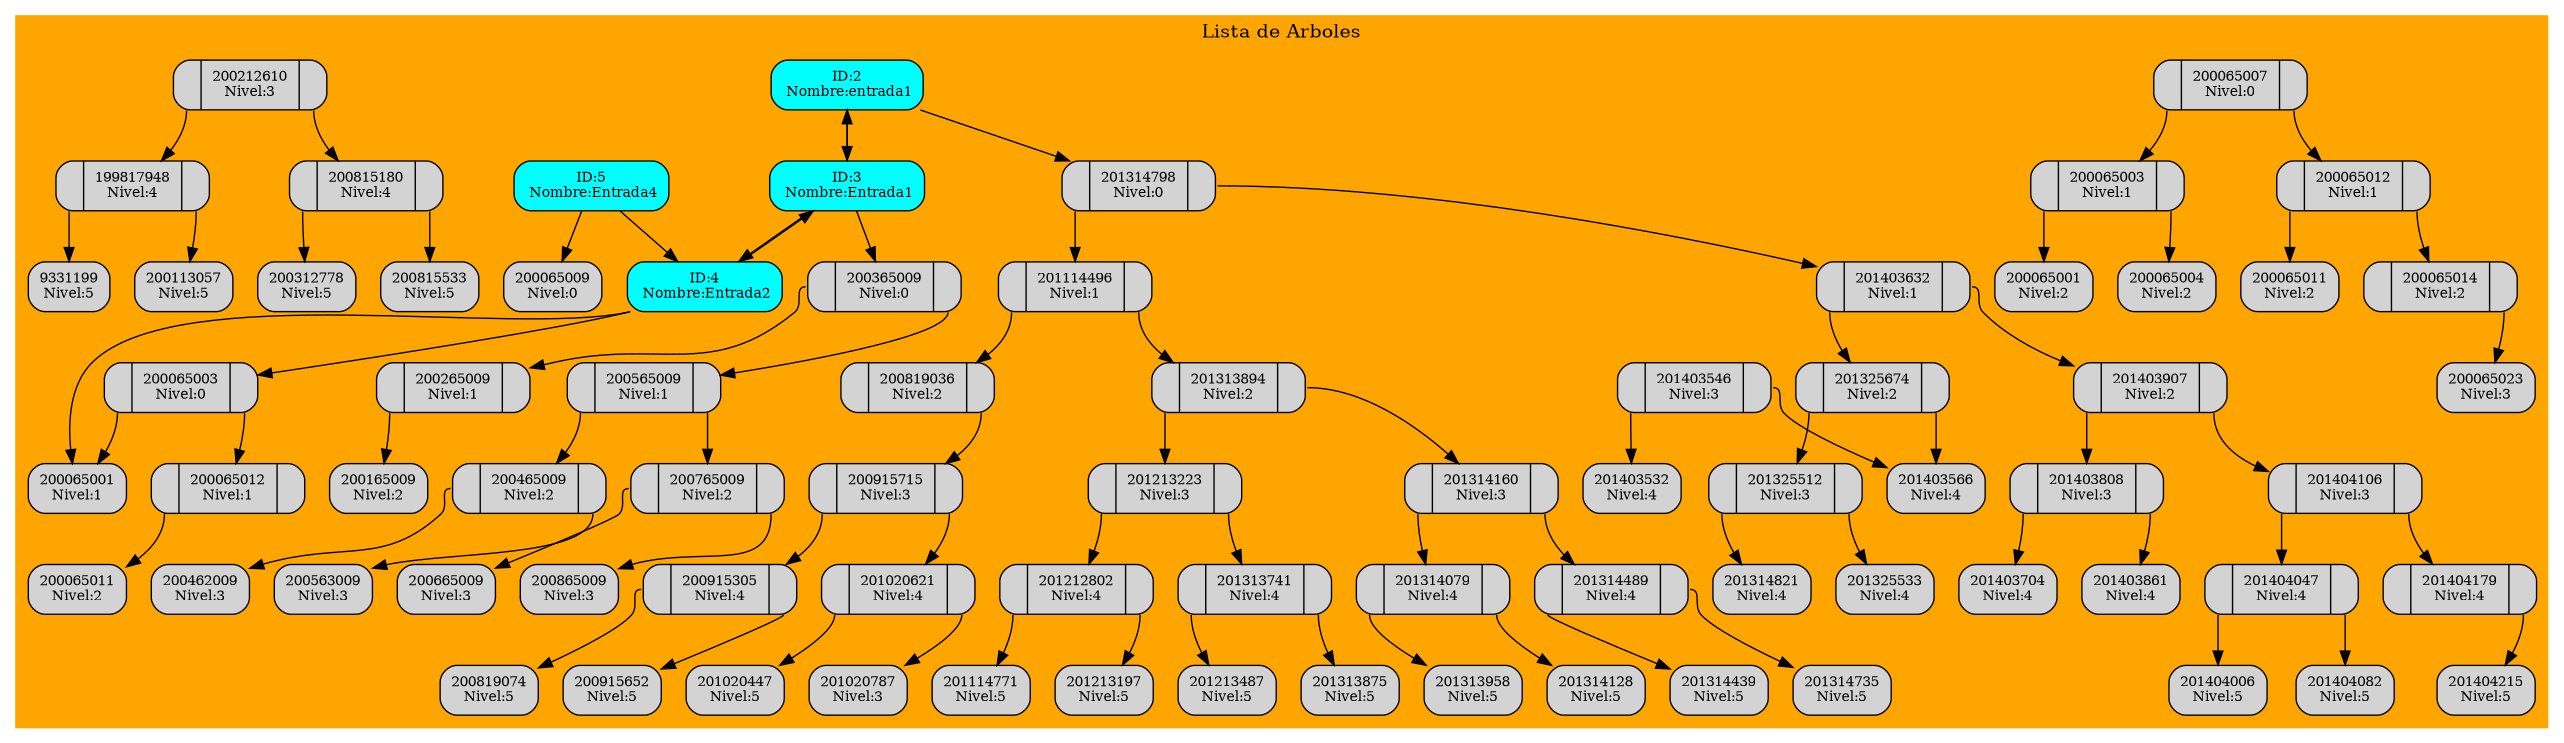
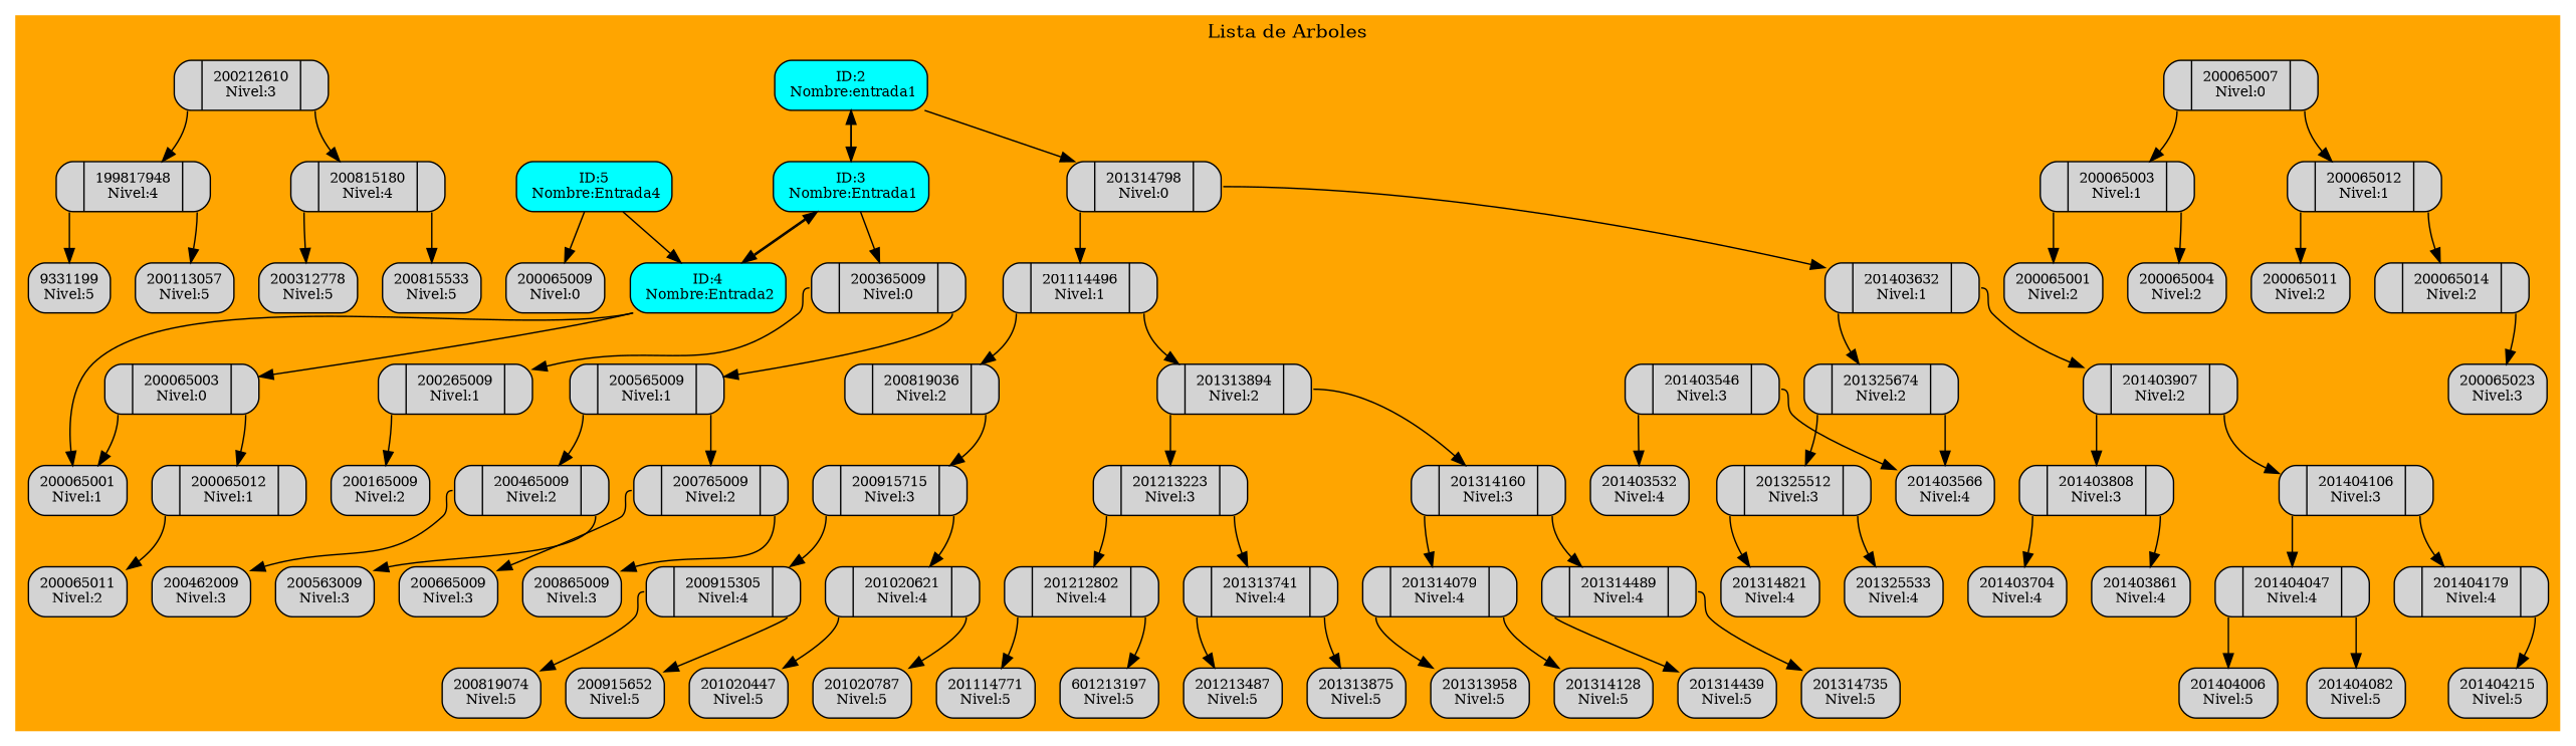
  digraph {
    node [fontsize=10 shape=Mrecord style=filled]
    edge [tailport=C0]
    n1 [label="<C0>|200065007&#92;nNivel:0|<C1>"]
    n2 [fillcolor=cyan label="ID:2&#92;n Nombre:entrada1"]
    n3 [label="<C0>|200065003&#92;nNivel:1|<C1>"]
    n4 [label="<C0>|200065012&#92;nNivel:1|<C1>"]
    n5 [label="200065001&#92;nNivel:2"]
    n6 [label="200065004&#92;nNivel:2"]
    n7 [label="200065011&#92;nNivel:2"]
    n8 [label="<C0>|200065014&#92;nNivel:2|<C1>"]
    n9 [label="200065023&#92;nNivel:3"]
    n10 [label="<C0>|201314798&#92;nNivel:0|<C1>"]
    n11 [fillcolor=cyan label="ID:3&#92;n Nombre:Entrada1"]
    n12 [label="<C0>|201114496&#92;nNivel:1|<C1>"]
    n13 [label="<C0>|201403632&#92;nNivel:1|<C1>"]
    n14 [label="<C0>|200819036&#92;nNivel:2|<C1>"]
    n15 [label="<C0>|201313894&#92;nNivel:2|<C1>"]
    n16 [label="<C0>|200212610&#92;nNivel:3|<C1>"]
    n17 [label="<C0>|200915715&#92;nNivel:3|<C1>"]
    n18 [label="<C0>|199817948&#92;nNivel:4|<C1>"]
    n19 [label="<C0>|200815180&#92;nNivel:4|<C1>"]
    n20 [label="9331199&#92;nNivel:5"]
    n21 [label="200113057&#92;nNivel:5"]
    n22 [label="200312778&#92;nNivel:5"]
    n23 [label="200815533&#92;nNivel:5"]
    n24 [label="<C0>|200915305&#92;nNivel:4|<C1>"]
    n25 [label="<C0>|201020621&#92;nNivel:4|<C1>"]
    n26 [label="200819074&#92;nNivel:5"]
    n27 [label="200915652&#92;nNivel:5"]
    n28 [label="201020447&#92;nNivel:5"]
-   n29 [label="201020787&#92;nNivel:3"]
+   n29 [label="201020787&#92;nNivel:5"]
    n30 [label="<C0>|201213223&#92;nNivel:3|<C1>"]
    n31 [label="<C0>|201314160&#92;nNivel:3|<C1>"]
    n32 [label="<C0>|201212802&#92;nNivel:4|<C1>"]
    n33 [label="<C0>|201313741&#92;nNivel:4|<C1>"]
    n34 [label="201114771&#92;nNivel:5"]
-   n35 [label="201213197&#92;nNivel:5"]
+   n35 [label="601213197&#92;nNivel:5"]
    n36 [label="201213487&#92;nNivel:5"]
    n37 [label="201313875&#92;nNivel:5"]
    n38 [label="<C0>|201314079&#92;nNivel:4|<C1>"]
    n39 [label="<C0>|201314489&#92;nNivel:4|<C1>"]
    n40 [label="201313958&#92;nNivel:5"]
    n41 [label="201314128&#92;nNivel:5"]
    n42 [label="201314439&#92;nNivel:5"]
    n43 [label="201314735&#92;nNivel:5"]
    n44 [label="<C0>|201325674&#92;nNivel:2|<C1>"]
    n45 [label="<C0>|201403907&#92;nNivel:2|<C1>"]
    n46 [label="<C0>|201325512&#92;nNivel:3|<C1>"]
    n47 [label="<C0>|201403546&#92;nNivel:3|<C1>"]
    n48 [label="201314821&#92;nNivel:4"]
    n49 [label="201325533&#92;nNivel:4"]
    n50 [label="201403532&#92;nNivel:4"]
    n51 [label="201403566&#92;nNivel:4"]
    n52 [label="<C0>|201403808&#92;nNivel:3|<C1>"]
    n53 [label="<C0>|201404106&#92;nNivel:3|<C1>"]
    n54 [label="201403704&#92;nNivel:4"]
    n55 [label="201403861&#92;nNivel:4"]
    n56 [label="<C0>|201404047&#92;nNivel:4|<C1>"]
    n57 [label="<C0>|201404179&#92;nNivel:4|<C1>"]
    n58 [label="201404006&#92;nNivel:5"]
    n59 [label="201404082&#92;nNivel:5"]
    n60 [label="201404215&#92;nNivel:5"]
    n61 [label="<C0>|200365009&#92;nNivel:0|<C1>"]
    n62 [fillcolor=cyan label="ID:4&#92;n Nombre:Entrada2"]
    n63 [label="<C0>|200265009&#92;nNivel:1|<C1>"]
    n64 [label="<C0>|200565009&#92;nNivel:1|<C1>"]
    n65 [label="200165009&#92;nNivel:2"]
    n66 [label="<C0>|200465009&#92;nNivel:2|<C1>"]
    n67 [label="<C0>|200765009&#92;nNivel:2|<C1>"]
    n68 [label="200462009&#92;nNivel:3"]
    n69 [label="200563009&#92;nNivel:3"]
    n70 [label="200665009&#92;nNivel:3"]
    n71 [label="200865009&#92;nNivel:3"]
    n72 [label="<C0>|200065003&#92;nNivel:0|<C1>"]
    n73 [fillcolor=cyan label="ID:5&#92;n Nombre:Entrada4"]
    n74 [label="200065001&#92;nNivel:1"]
    n75 [label="<C0>|200065012&#92;nNivel:1|<C1>"]
    n76 [label="200065011&#92;nNivel:2"]
    n77 [label="200065009&#92;nNivel:0"]
    subgraph cluster_1 {
      color=orange
      label="Lista de Arboles"
      style="filled, bold"
      n1
      n2
      n3
      n4
      n5
      n6
      n7
      n8
      n9
      n10
      n11
      n12
      n13
      n14
      n15
      n16
      n17
      n18
      n19
      n20
      n21
      n22
      n23
      n24
      n25
      n26
      n27
      n28
      n29
      n30
      n31
      n32
      n33
      n34
      n35
      n36
      n37
      n38
      n39
      n40
      n41
      n42
      n43
      n44
      n45
      n46
      n47
      n48
      n49
      n50
      n51
      n52
      n53
      n54
      n55
      n56
      n57
      n58
      n59
      n60
      n61
      n62
      n63
      n64
      n65
      n66
      n67
      n68
      n69
      n70
      n71
      n72
      n73
      n74
      n75
      n76
      n77
    }
    n1 -> n3
    n1 -> n4 [tailport=C1]
    n2 -> n10
    n2 -> n11
    n3 -> n5
    n3 -> n6 [tailport=C1]
    n4 -> n7
    n4 -> n8 [tailport=C1]
    n8 -> n9 [tailport=C1]
    n10 -> n12
    n10 -> n13 [tailport=C1]
    n11 -> n2
    n11 -> n61
    n11 -> n62
    n12 -> n14
    n12 -> n15 [tailport=C1]
    n13 -> n44
    n13 -> n45 [tailport=C1]
    n14 -> n17 [tailport=C1]
    n15 -> n30
    n15 -> n31 [tailport=C1]
    n16 -> n18
    n16 -> n19 [tailport=C1]
    n17 -> n24
    n17 -> n25 [tailport=C1]
    n18 -> n20
    n18 -> n21 [tailport=C1]
    n19 -> n22
    n19 -> n23 [tailport=C1]
    n24 -> n26
    n24 -> n27 [tailport=C1]
    n25 -> n28
    n25 -> n29 [tailport=C1]
    n30 -> n32
    n30 -> n33 [tailport=C1]
    n31 -> n38
    n31 -> n39 [tailport=C1]
    n32 -> n34
    n32 -> n35 [tailport=C1]
    n33 -> n36
    n33 -> n37 [tailport=C1]
    n38 -> n40
    n38 -> n41 [tailport=C1]
    n39 -> n42
    n39 -> n43 [tailport=C1]
    n44 -> n46
    n44 -> n51 [tailport=C1]
    n45 -> n52
    n45 -> n53 [tailport=C1]
    n46 -> n48
    n46 -> n49 [tailport=C1]
    n47 -> n50
    n47 -> n51 [tailport=C1]
    n52 -> n54
    n52 -> n55 [tailport=C1]
    n53 -> n56
    n53 -> n57 [tailport=C1]
    n56 -> n58
    n56 -> n59 [tailport=C1]
    n57 -> n60 [tailport=C1]
    n61 -> n63
    n61 -> n64 [tailport=C1]
    n62 -> n11
    n62 -> n72
    n62 -> n74
    n63 -> n65
    n64 -> n66
    n64 -> n67 [tailport=C1]
    n66 -> n68
    n66 -> n69 [tailport=C1]
    n67 -> n70
    n67 -> n71 [tailport=C1]
    n72 -> n74
    n72 -> n75 [tailport=C1]
    n73 -> n62
    n73 -> n77
    n75 -> n76
  }
